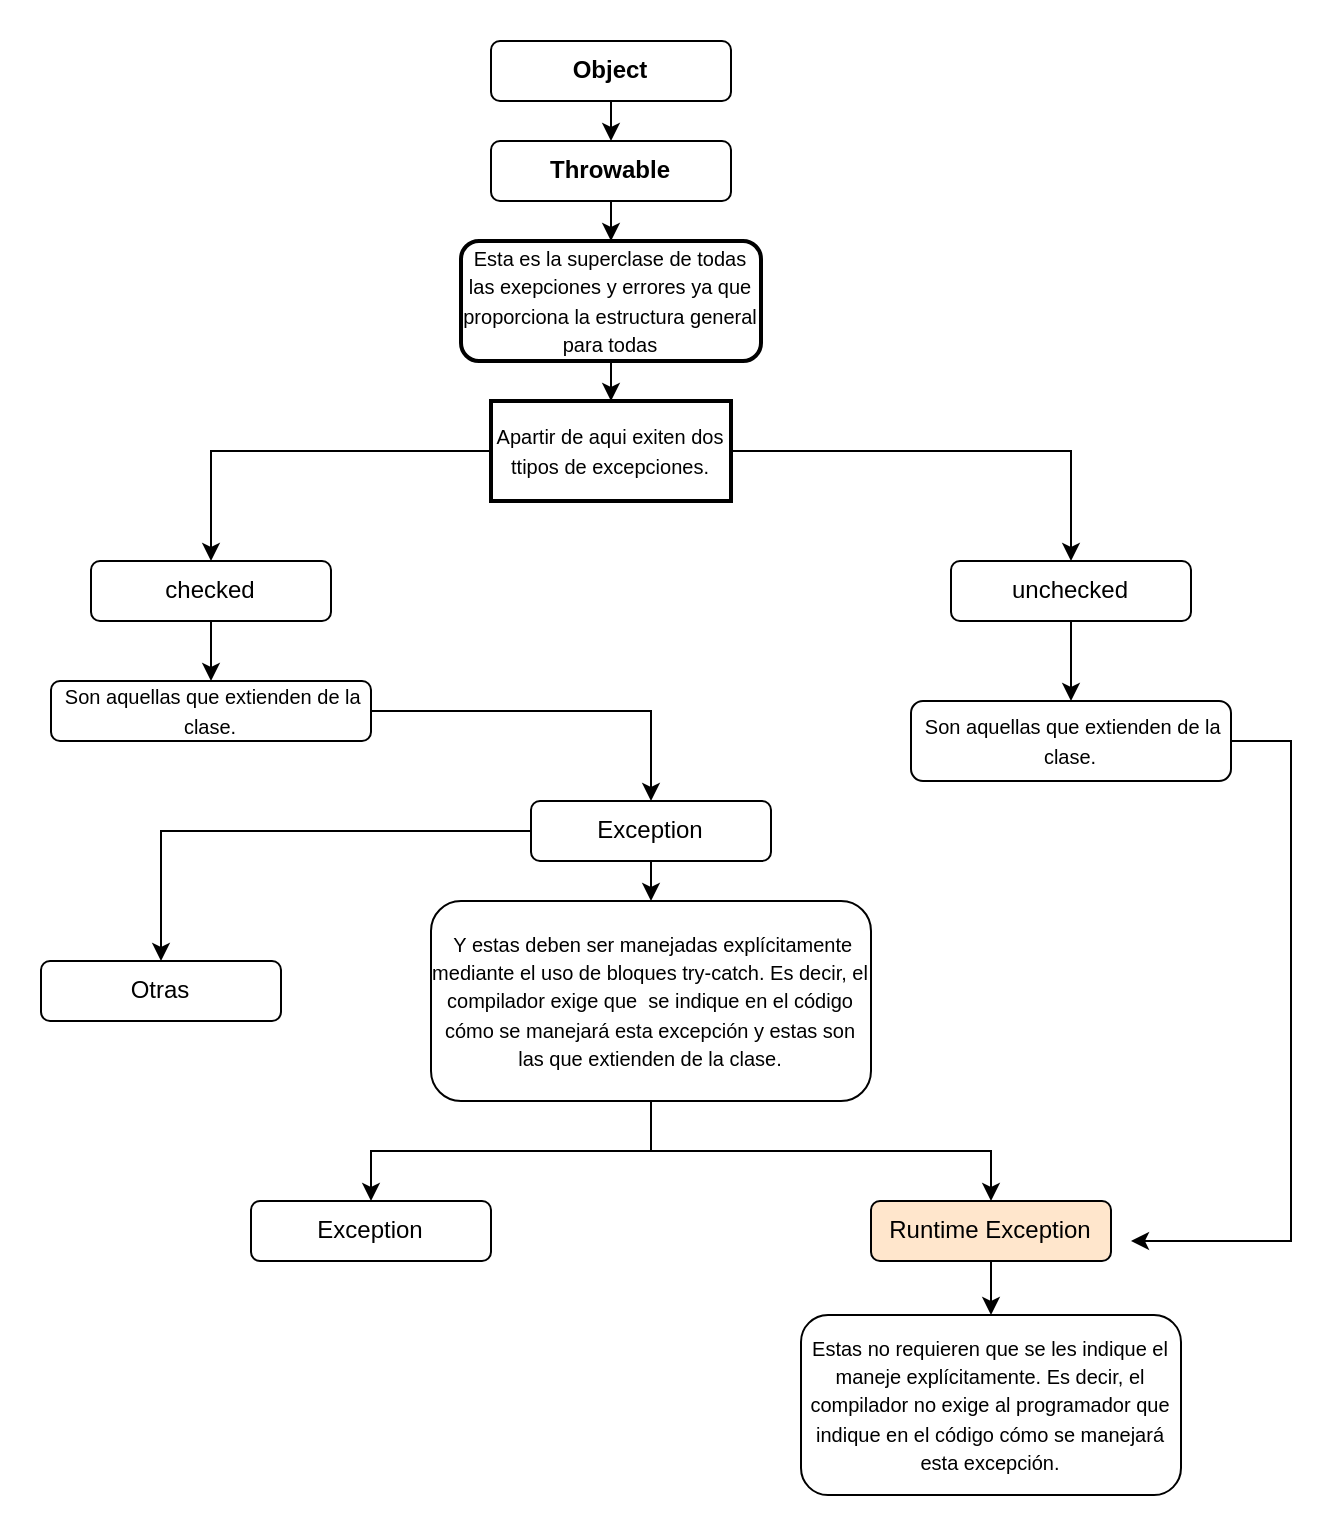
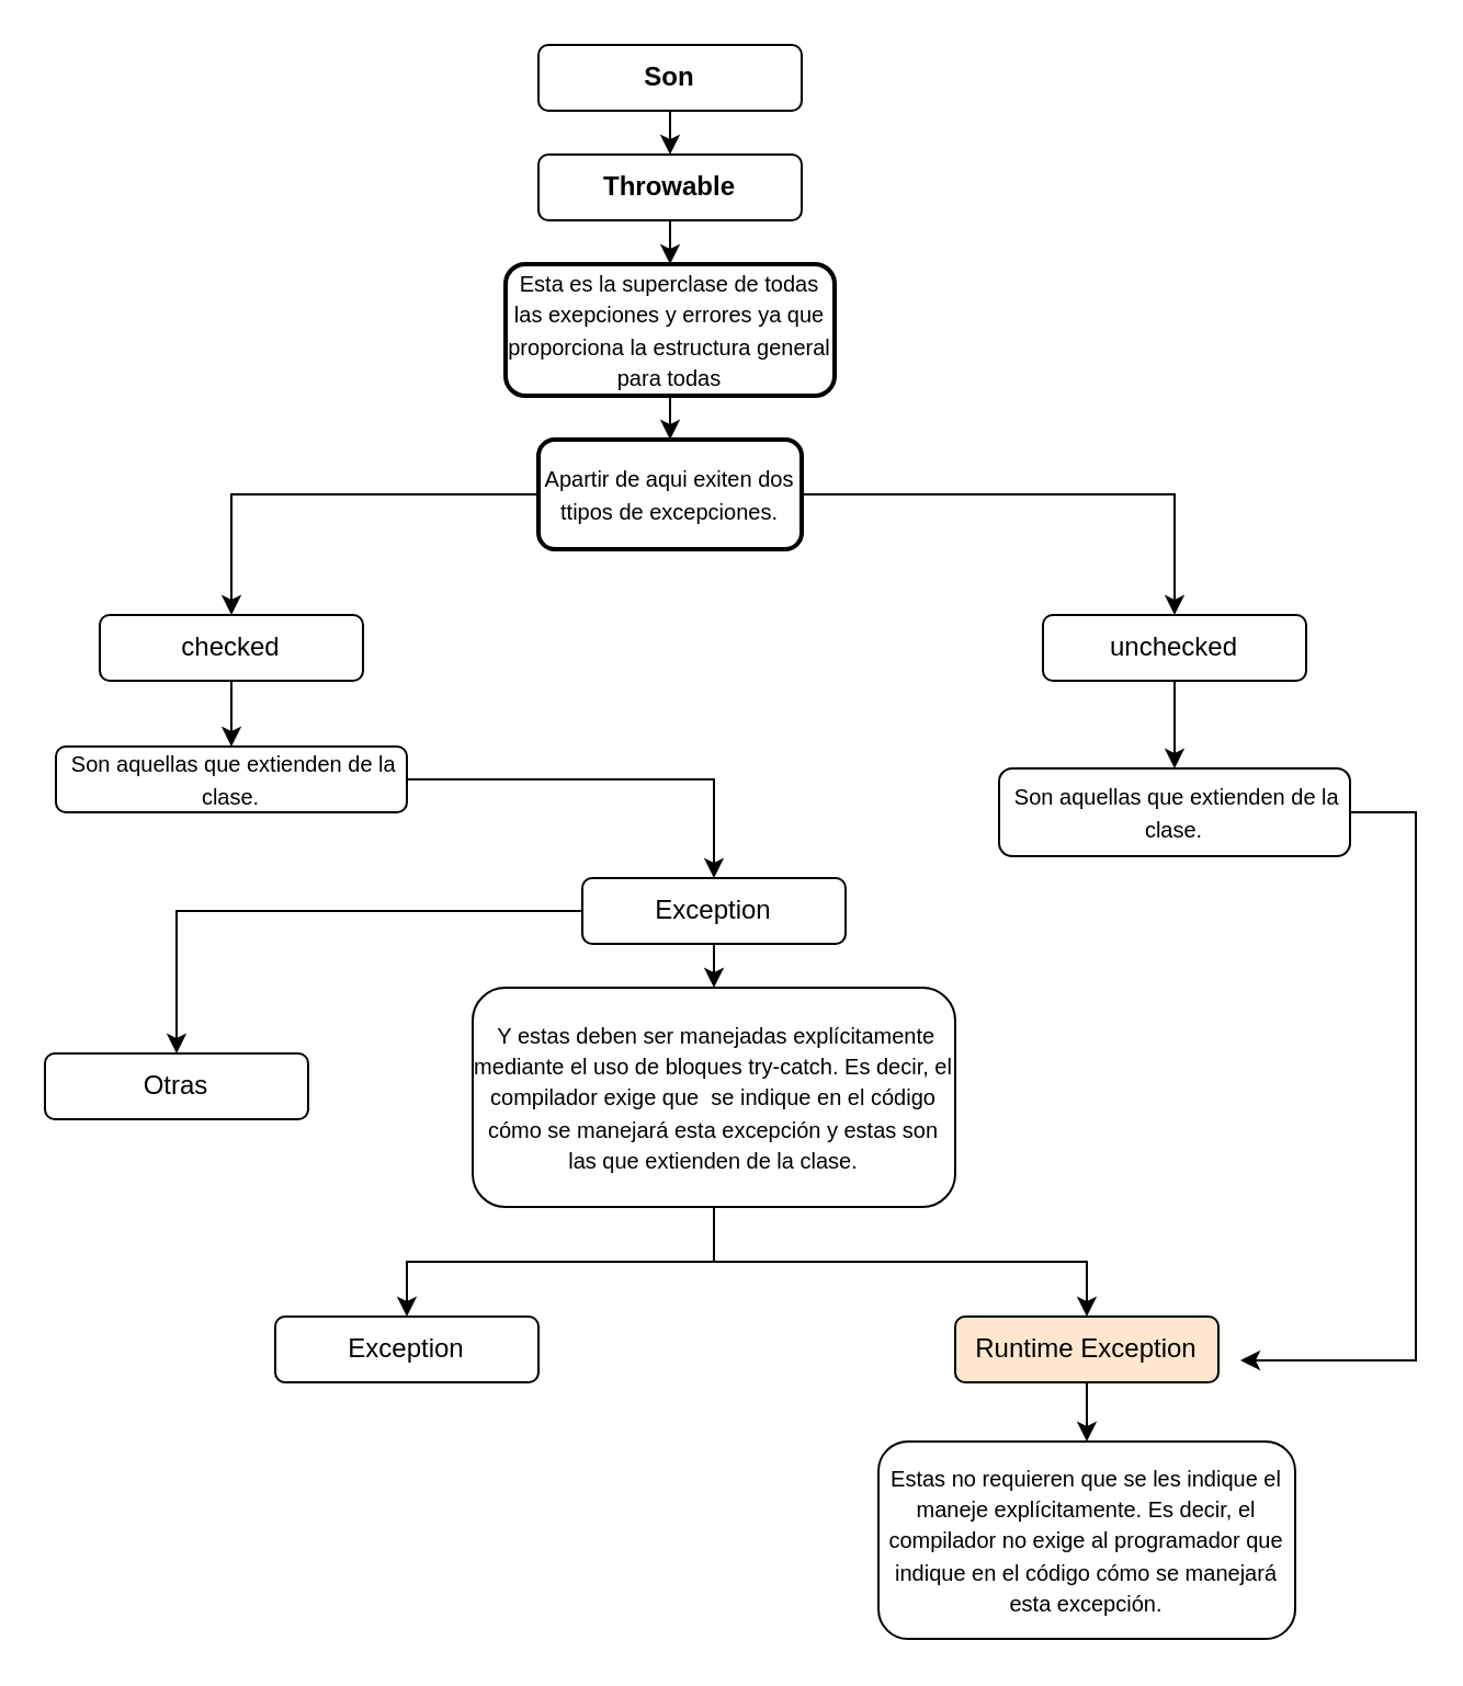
  <mxCell id="0" />
  <mxCell id="1" parent="0" />
  <mxCell id="2" style="edgeStyle=orthogonalEdgeStyle;rounded=0;orthogonalLoop=1;jettySize=auto;html=1;exitX=0.5;exitY=1;exitDx=0;exitDy=0;entryX=0.5;entryY=0;entryDx=0;entryDy=0;fontSize=10;fontColor=none;" edge="1" parent="1" source="3" target="14"><mxGeometry relative="1" as="geometry" /></mxCell>
  <mxCell id="3" value="&lt;b&gt;Throwable&lt;/b&gt;" style="rounded=1;whiteSpace=wrap;html=1;" vertex="1" parent="1"><mxGeometry x="245" y="70" width="120" height="30" as="geometry" /></mxCell>
  <mxCell id="4" style="edgeStyle=orthogonalEdgeStyle;rounded=0;orthogonalLoop=1;jettySize=auto;html=1;exitX=0.5;exitY=1;exitDx=0;exitDy=0;entryX=0.5;entryY=0;entryDx=0;entryDy=0;fontSize=10;fontColor=none;" edge="1" parent="1" source="5" target="3"><mxGeometry relative="1" as="geometry" /></mxCell>
- <mxCell id="5" value="&lt;b&gt;Object&lt;/b&gt;" style="rounded=1;whiteSpace=wrap;html=1;" vertex="1" parent="1"><mxGeometry x="245" y="20" width="120" height="30" as="geometry" /></mxCell>
+ <mxCell id="5" value="&lt;b&gt;Son&lt;/b&gt;" style="rounded=1;whiteSpace=wrap;html=1;" vertex="1" parent="1"><mxGeometry x="245" y="20" width="120" height="30" as="geometry" /></mxCell>
  <mxCell id="6" style="edgeStyle=orthogonalEdgeStyle;rounded=0;orthogonalLoop=1;jettySize=auto;html=1;fontSize=10;fontColor=none;" edge="1" parent="1" source="7" target="16"><mxGeometry relative="1" as="geometry" /></mxCell>
  <mxCell id="7" value="checked" style="rounded=1;whiteSpace=wrap;html=1;" vertex="1" parent="1"><mxGeometry x="45" y="280" width="120" height="30" as="geometry" /></mxCell>
  <mxCell id="8" style="edgeStyle=orthogonalEdgeStyle;rounded=0;orthogonalLoop=1;jettySize=auto;html=1;fontSize=10;fontColor=none;entryX=0.5;entryY=0;entryDx=0;entryDy=0;" edge="1" parent="1" source="9" target="28"><mxGeometry relative="1" as="geometry"><mxPoint x="535.03" y="340" as="targetPoint" /></mxGeometry></mxCell>
  <mxCell id="9" value="unchecked" style="rounded=1;whiteSpace=wrap;html=1;" vertex="1" parent="1"><mxGeometry x="475" y="280" width="120" height="30" as="geometry" /></mxCell>
  <mxCell id="10" style="edgeStyle=orthogonalEdgeStyle;rounded=0;orthogonalLoop=1;jettySize=auto;html=1;exitX=0;exitY=0.5;exitDx=0;exitDy=0;fontSize=10;fontColor=none;" edge="1" parent="1" source="12" target="7"><mxGeometry relative="1" as="geometry" /></mxCell>
  <mxCell id="11" style="edgeStyle=orthogonalEdgeStyle;rounded=0;orthogonalLoop=1;jettySize=auto;html=1;entryX=0.5;entryY=0;entryDx=0;entryDy=0;fontSize=10;fontColor=none;" edge="1" parent="1" source="12" target="9"><mxGeometry relative="1" as="geometry" /></mxCell>
- <mxCell id="12" value="&lt;font style=&quot;font-size: 10px;&quot;&gt;Apartir de aqui exiten dos ttipos de excepciones.&lt;/font&gt;" style="whiteSpace=wrap;html=1;strokeWidth=2;fontSize=12;fontColor=none;rounded=0;" vertex="1" parent="1"><mxGeometry x="245" y="200" width="120" height="50" as="geometry" /></mxCell>
+ <mxCell id="12" value="&lt;font style=&quot;font-size: 10px;&quot;&gt;Apartir de aqui exiten dos ttipos de excepciones.&lt;/font&gt;" style="rounded=1;whiteSpace=wrap;html=1;strokeWidth=2;fontSize=12;fontColor=none;" vertex="1" parent="1"><mxGeometry x="245" y="200" width="120" height="50" as="geometry" /></mxCell>
  <mxCell id="13" style="edgeStyle=orthogonalEdgeStyle;rounded=0;orthogonalLoop=1;jettySize=auto;html=1;exitX=0.5;exitY=1;exitDx=0;exitDy=0;entryX=0.5;entryY=0;entryDx=0;entryDy=0;fontSize=10;fontColor=none;" edge="1" parent="1" source="14" target="12"><mxGeometry relative="1" as="geometry" /></mxCell>
  <mxCell id="14" value="&lt;font style=&quot;font-size: 10px;&quot;&gt;Esta es la superclase de todas las exepciones y errores ya que proporciona la estructura general para todas&lt;/font&gt;" style="rounded=1;whiteSpace=wrap;html=1;strokeWidth=2;fontSize=12;fontColor=none;" vertex="1" parent="1"><mxGeometry x="230" y="120" width="150" height="60" as="geometry" /></mxCell>
  <mxCell id="15" style="edgeStyle=orthogonalEdgeStyle;rounded=0;orthogonalLoop=1;jettySize=auto;html=1;entryX=0.5;entryY=0;entryDx=0;entryDy=0;fontSize=10;fontColor=none;" edge="1" parent="1" source="16" target="19"><mxGeometry relative="1" as="geometry" /></mxCell>
  <mxCell id="16" value="&lt;font style=&quot;font-size: 10px;&quot;&gt;&amp;nbsp;Son aquellas que extienden de la clase.&lt;/font&gt;" style="rounded=1;whiteSpace=wrap;html=1;" vertex="1" parent="1"><mxGeometry x="25" y="340" width="160" height="30" as="geometry" /></mxCell>
  <mxCell id="17" style="edgeStyle=orthogonalEdgeStyle;rounded=0;orthogonalLoop=1;jettySize=auto;html=1;exitX=0.5;exitY=1;exitDx=0;exitDy=0;entryX=0.5;entryY=0;entryDx=0;entryDy=0;fontSize=10;fontColor=none;" edge="1" parent="1" source="19" target="26"><mxGeometry relative="1" as="geometry" /></mxCell>
  <mxCell id="18" style="edgeStyle=orthogonalEdgeStyle;rounded=0;orthogonalLoop=1;jettySize=auto;html=1;fontSize=10;fontColor=none;entryX=0.5;entryY=0;entryDx=0;entryDy=0;" edge="1" parent="1" source="19" target="22"><mxGeometry relative="1" as="geometry"><mxPoint x="-15" y="520" as="targetPoint" /></mxGeometry></mxCell>
  <mxCell id="19" value="Exception" style="rounded=1;whiteSpace=wrap;html=1;" vertex="1" parent="1"><mxGeometry x="265" y="400" width="120" height="30" as="geometry" /></mxCell>
  <mxCell id="20" style="edgeStyle=orthogonalEdgeStyle;rounded=0;orthogonalLoop=1;jettySize=auto;html=1;entryX=0.5;entryY=0;entryDx=0;entryDy=0;fontSize=10;fontColor=none;" edge="1" parent="1" source="21" target="29"><mxGeometry relative="1" as="geometry" /></mxCell>
  <mxCell id="21" value="Runtime Exception" style="rounded=1;whiteSpace=wrap;html=1;fillColor=#ffe6cc;" vertex="1" parent="1"><mxGeometry x="435" y="600" width="120" height="30" as="geometry" /></mxCell>
  <mxCell id="22" value="Otras" style="rounded=1;whiteSpace=wrap;html=1;" vertex="1" parent="1"><mxGeometry x="20" y="480" width="120" height="30" as="geometry" /></mxCell>
  <mxCell id="23" value="Exception" style="rounded=1;whiteSpace=wrap;html=1;" vertex="1" parent="1"><mxGeometry x="125" y="600" width="120" height="30" as="geometry" /></mxCell>
  <mxCell id="24" style="edgeStyle=orthogonalEdgeStyle;rounded=0;orthogonalLoop=1;jettySize=auto;html=1;fontSize=10;fontColor=none;" edge="1" parent="1" source="26" target="23"><mxGeometry relative="1" as="geometry" /></mxCell>
  <mxCell id="25" style="edgeStyle=orthogonalEdgeStyle;rounded=0;orthogonalLoop=1;jettySize=auto;html=1;entryX=0.5;entryY=0;entryDx=0;entryDy=0;fontSize=10;fontColor=none;" edge="1" parent="1" source="26" target="21"><mxGeometry relative="1" as="geometry" /></mxCell>
  <mxCell id="26" value="&lt;font style=&quot;font-size: 10px;&quot;&gt;&amp;nbsp;Y estas deben ser manejadas explícitamente mediante el uso de bloques try-catch. Es decir, el compilador exige que&amp;nbsp; se indique en el código cómo se manejará esta excepción y estas son las que extienden de la clase.&lt;/font&gt;" style="rounded=1;whiteSpace=wrap;html=1;" vertex="1" parent="1"><mxGeometry x="215" y="450" width="220" height="100" as="geometry" /></mxCell>
  <mxCell id="27" style="edgeStyle=orthogonalEdgeStyle;rounded=0;orthogonalLoop=1;jettySize=auto;html=1;fontSize=10;fontColor=none;exitX=1;exitY=0.5;exitDx=0;exitDy=0;" edge="1" parent="1" source="28"><mxGeometry relative="1" as="geometry"><mxPoint x="565" y="620" as="targetPoint" /><Array as="points"><mxPoint x="645" y="370" /><mxPoint x="645" y="620" /></Array></mxGeometry></mxCell>
  <mxCell id="28" value="&lt;font style=&quot;font-size: 10px;&quot;&gt;&amp;nbsp;Son aquellas que extienden de la clase.&lt;/font&gt;" style="rounded=1;whiteSpace=wrap;html=1;" vertex="1" parent="1"><mxGeometry x="455" y="350" width="160" height="40" as="geometry" /></mxCell>
  <mxCell id="29" value="&lt;font style=&quot;font-size: 10px;&quot;&gt;Estas no requieren que se les indique el maneje explícitamente. Es decir, el compilador no exige al programador que indique en el código cómo se manejará esta excepción.&lt;/font&gt;" style="rounded=1;whiteSpace=wrap;html=1;" vertex="1" parent="1"><mxGeometry x="400" y="657" width="190" height="90" as="geometry" /></mxCell>
